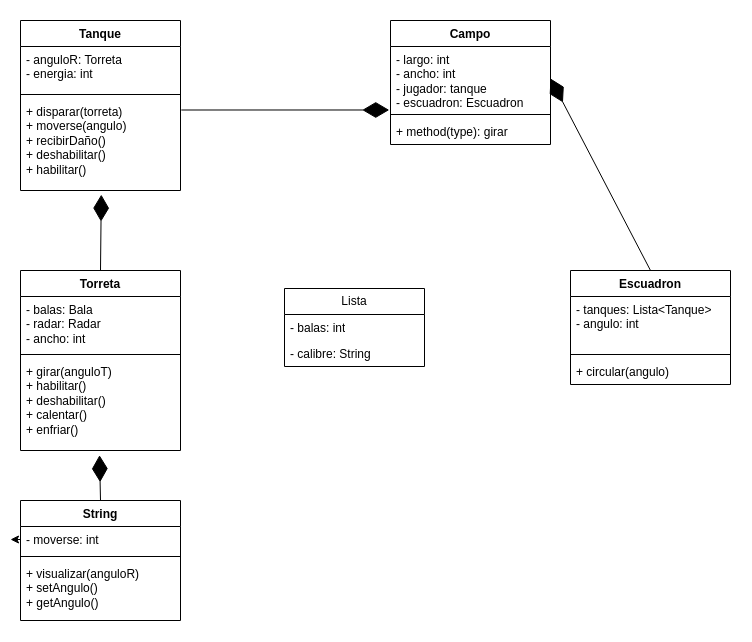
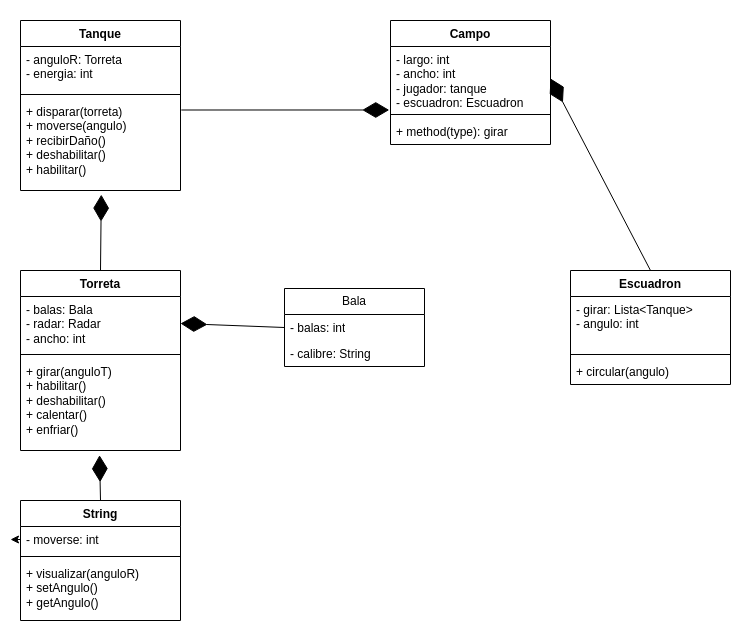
  <mxCell id="0" />
  <mxCell id="1" parent="0" />
  <mxCell id="2" value="Escuadron" style="swimlane;fontStyle=1;align=center;verticalAlign=top;childLayout=stackLayout;horizontal=1;startSize=26;horizontalStack=0;resizeParent=1;resizeParentMax=0;resizeLast=0;collapsible=1;marginBottom=0;whiteSpace=wrap;html=1;" vertex="1" parent="1"><mxGeometry x="570" y="270" width="160" height="114" as="geometry" /></mxCell>
- <mxCell id="3" value="- tanques: Lista&amp;lt;Tanque&amp;gt;&lt;br&gt;- angulo: int" style="text;strokeColor=none;fillColor=none;align=left;verticalAlign=top;spacingLeft=4;spacingRight=4;overflow=hidden;rotatable=0;points=[[0,0.5],[1,0.5]];portConstraint=eastwest;whiteSpace=wrap;html=1;" vertex="1" parent="2"><mxGeometry y="26" width="160" height="54" as="geometry" /></mxCell>
+ <mxCell id="3" value="- girar: Lista&amp;lt;Tanque&amp;gt;&lt;br&gt;- angulo: int" style="text;strokeColor=none;fillColor=none;align=left;verticalAlign=top;spacingLeft=4;spacingRight=4;overflow=hidden;rotatable=0;points=[[0,0.5],[1,0.5]];portConstraint=eastwest;whiteSpace=wrap;html=1;" vertex="1" parent="2"><mxGeometry y="26" width="160" height="54" as="geometry" /></mxCell>
  <mxCell id="4" value="" style="line;strokeWidth=1;fillColor=none;align=left;verticalAlign=middle;spacingTop=-1;spacingLeft=3;spacingRight=3;rotatable=0;labelPosition=right;points=[];portConstraint=eastwest;strokeColor=inherit;" vertex="1" parent="2"><mxGeometry y="80" width="160" height="8" as="geometry" /></mxCell>
  <mxCell id="5" value="+ circular(angulo)" style="text;strokeColor=none;fillColor=none;align=left;verticalAlign=top;spacingLeft=4;spacingRight=4;overflow=hidden;rotatable=0;points=[[0,0.5],[1,0.5]];portConstraint=eastwest;whiteSpace=wrap;html=1;" vertex="1" parent="2"><mxGeometry y="88" width="160" height="26" as="geometry" /></mxCell>
  <mxCell id="6" value="Tanque" style="swimlane;fontStyle=1;align=center;verticalAlign=top;childLayout=stackLayout;horizontal=1;startSize=26;horizontalStack=0;resizeParent=1;resizeParentMax=0;resizeLast=0;collapsible=1;marginBottom=0;whiteSpace=wrap;html=1;" vertex="1" parent="1"><mxGeometry x="20" y="20" width="160" height="170" as="geometry" /></mxCell>
  <mxCell id="7" value="- anguloR: Torreta&lt;br&gt;- energia: int" style="text;strokeColor=none;fillColor=none;align=left;verticalAlign=top;spacingLeft=4;spacingRight=4;overflow=hidden;rotatable=0;points=[[0,0.5],[1,0.5]];portConstraint=eastwest;whiteSpace=wrap;html=1;" vertex="1" parent="6"><mxGeometry y="26" width="160" height="44" as="geometry" /></mxCell>
  <mxCell id="8" value="" style="line;strokeWidth=1;fillColor=none;align=left;verticalAlign=middle;spacingTop=-1;spacingLeft=3;spacingRight=3;rotatable=0;labelPosition=right;points=[];portConstraint=eastwest;strokeColor=inherit;" vertex="1" parent="6"><mxGeometry y="70" width="160" height="8" as="geometry" /></mxCell>
  <mxCell id="9" value="+ disparar(torreta)&lt;br&gt;+ moverse(angulo)&lt;br&gt;+ recibirDaño()&lt;br&gt;+ deshabilitar()&lt;br&gt;+ habilitar()" style="text;strokeColor=none;fillColor=none;align=left;verticalAlign=top;spacingLeft=4;spacingRight=4;overflow=hidden;rotatable=0;points=[[0,0.5],[1,0.5]];portConstraint=eastwest;whiteSpace=wrap;html=1;" vertex="1" parent="6"><mxGeometry y="78" width="160" height="92" as="geometry" /></mxCell>
- <mxCell id="10" value="Lista" style="swimlane;fontStyle=0;childLayout=stackLayout;horizontal=1;startSize=26;fillColor=none;horizontalStack=0;resizeParent=1;resizeParentMax=0;resizeLast=0;collapsible=1;marginBottom=0;whiteSpace=wrap;html=1;" vertex="1" parent="1"><mxGeometry x="284" y="288" width="140" height="78" as="geometry" /></mxCell>
+ <mxCell id="10" value="Bala" style="swimlane;fontStyle=0;childLayout=stackLayout;horizontal=1;startSize=26;fillColor=none;horizontalStack=0;resizeParent=1;resizeParentMax=0;resizeLast=0;collapsible=1;marginBottom=0;whiteSpace=wrap;html=1;" vertex="1" parent="1"><mxGeometry x="284" y="288" width="140" height="78" as="geometry" /></mxCell>
  <mxCell id="11" value="- balas: int" style="text;strokeColor=none;fillColor=none;align=left;verticalAlign=top;spacingLeft=4;spacingRight=4;overflow=hidden;rotatable=0;points=[[0,0.5],[1,0.5]];portConstraint=eastwest;whiteSpace=wrap;html=1;" vertex="1" parent="10"><mxGeometry y="26" width="140" height="26" as="geometry" /></mxCell>
  <mxCell id="12" value="- calibre: String" style="text;strokeColor=none;fillColor=none;align=left;verticalAlign=top;spacingLeft=4;spacingRight=4;overflow=hidden;rotatable=0;points=[[0,0.5],[1,0.5]];portConstraint=eastwest;whiteSpace=wrap;html=1;" vertex="1" parent="10"><mxGeometry y="52" width="140" height="26" as="geometry" /></mxCell>
  <mxCell id="13" value="String" style="swimlane;fontStyle=1;align=center;verticalAlign=top;childLayout=stackLayout;horizontal=1;startSize=26;horizontalStack=0;resizeParent=1;resizeParentMax=0;resizeLast=0;collapsible=1;marginBottom=0;whiteSpace=wrap;html=1;" vertex="1" parent="1"><mxGeometry x="20" y="500" width="160" height="120" as="geometry" /></mxCell>
  <mxCell id="14" style="edgeStyle=orthogonalEdgeStyle;rounded=0;orthogonalLoop=1;jettySize=auto;html=1;exitX=0;exitY=0.5;exitDx=0;exitDy=0;" edge="1" parent="13" source="15"><mxGeometry relative="1" as="geometry"><mxPoint x="-10" y="39" as="targetPoint" /></mxGeometry></mxCell>
  <mxCell id="15" value="- moverse: int" style="text;strokeColor=none;fillColor=none;align=left;verticalAlign=top;spacingLeft=4;spacingRight=4;overflow=hidden;rotatable=0;points=[[0,0.5],[1,0.5]];portConstraint=eastwest;whiteSpace=wrap;html=1;" vertex="1" parent="13"><mxGeometry y="26" width="160" height="26" as="geometry" /></mxCell>
  <mxCell id="16" value="" style="line;strokeWidth=1;fillColor=none;align=left;verticalAlign=middle;spacingTop=-1;spacingLeft=3;spacingRight=3;rotatable=0;labelPosition=right;points=[];portConstraint=eastwest;strokeColor=inherit;" vertex="1" parent="13"><mxGeometry y="52" width="160" height="8" as="geometry" /></mxCell>
  <mxCell id="17" value="+ visualizar(anguloR)&lt;br&gt;+ setAngulo()&lt;br&gt;+ getAngulo()" style="text;strokeColor=none;fillColor=none;align=left;verticalAlign=top;spacingLeft=4;spacingRight=4;overflow=hidden;rotatable=0;points=[[0,0.5],[1,0.5]];portConstraint=eastwest;whiteSpace=wrap;html=1;" vertex="1" parent="13"><mxGeometry y="60" width="160" height="60" as="geometry" /></mxCell>
  <mxCell id="18" value="Campo" style="swimlane;fontStyle=1;align=center;verticalAlign=top;childLayout=stackLayout;horizontal=1;startSize=26;horizontalStack=0;resizeParent=1;resizeParentMax=0;resizeLast=0;collapsible=1;marginBottom=0;whiteSpace=wrap;html=1;" vertex="1" parent="1"><mxGeometry x="390" y="20" width="160" height="124" as="geometry" /></mxCell>
  <mxCell id="19" value="- largo: int&lt;br&gt;- ancho: int&lt;br&gt;- jugador: tanque&lt;br&gt;- escuadron: Escuadron" style="text;strokeColor=none;fillColor=none;align=left;verticalAlign=top;spacingLeft=4;spacingRight=4;overflow=hidden;rotatable=0;points=[[0,0.5],[1,0.5]];portConstraint=eastwest;whiteSpace=wrap;html=1;" vertex="1" parent="18"><mxGeometry y="26" width="160" height="64" as="geometry" /></mxCell>
  <mxCell id="20" value="" style="line;strokeWidth=1;fillColor=none;align=left;verticalAlign=middle;spacingTop=-1;spacingLeft=3;spacingRight=3;rotatable=0;labelPosition=right;points=[];portConstraint=eastwest;strokeColor=inherit;" vertex="1" parent="18"><mxGeometry y="90" width="160" height="8" as="geometry" /></mxCell>
  <mxCell id="21" value="+ method(type): girar" style="text;strokeColor=none;fillColor=none;align=left;verticalAlign=top;spacingLeft=4;spacingRight=4;overflow=hidden;rotatable=0;points=[[0,0.5],[1,0.5]];portConstraint=eastwest;whiteSpace=wrap;html=1;" vertex="1" parent="18"><mxGeometry y="98" width="160" height="26" as="geometry" /></mxCell>
  <mxCell id="22" value="Torreta" style="swimlane;fontStyle=1;align=center;verticalAlign=top;childLayout=stackLayout;horizontal=1;startSize=26;horizontalStack=0;resizeParent=1;resizeParentMax=0;resizeLast=0;collapsible=1;marginBottom=0;whiteSpace=wrap;html=1;" vertex="1" parent="1"><mxGeometry x="20" y="270" width="160" height="180" as="geometry" /></mxCell>
  <mxCell id="23" value="- balas: Bala&lt;br&gt;- radar: Radar&lt;br&gt;- ancho: int" style="text;strokeColor=none;fillColor=none;align=left;verticalAlign=top;spacingLeft=4;spacingRight=4;overflow=hidden;rotatable=0;points=[[0,0.5],[1,0.5]];portConstraint=eastwest;whiteSpace=wrap;html=1;" vertex="1" parent="22"><mxGeometry y="26" width="160" height="54" as="geometry" /></mxCell>
  <mxCell id="24" value="" style="line;strokeWidth=1;fillColor=none;align=left;verticalAlign=middle;spacingTop=-1;spacingLeft=3;spacingRight=3;rotatable=0;labelPosition=right;points=[];portConstraint=eastwest;strokeColor=inherit;" vertex="1" parent="22"><mxGeometry y="80" width="160" height="8" as="geometry" /></mxCell>
  <mxCell id="25" value="+ girar(anguloT)&lt;br&gt;+ habilitar()&lt;br&gt;+ deshabilitar()&lt;br&gt;+ calentar()&lt;br&gt;+ enfriar()" style="text;strokeColor=none;fillColor=none;align=left;verticalAlign=top;spacingLeft=4;spacingRight=4;overflow=hidden;rotatable=0;points=[[0,0.5],[1,0.5]];portConstraint=eastwest;whiteSpace=wrap;html=1;" vertex="1" parent="22"><mxGeometry y="88" width="160" height="92" as="geometry" /></mxCell>
  <mxCell id="26" value="" style="endArrow=diamondThin;endFill=1;endSize=24;html=1;rounded=0;entryX=0.494;entryY=1.051;entryDx=0;entryDy=0;entryPerimeter=0;exitX=0.5;exitY=0;exitDx=0;exitDy=0;" edge="1" parent="1" source="13" target="25"><mxGeometry width="160" relative="1" as="geometry"><mxPoint x="230" y="520" as="sourcePoint" /><mxPoint x="390" y="520" as="targetPoint" /></mxGeometry></mxCell>
  <mxCell id="27" value="" style="endArrow=diamondThin;endFill=1;endSize=24;html=1;rounded=0;exitX=1.005;exitY=0.125;exitDx=0;exitDy=0;exitPerimeter=0;entryX=-0.008;entryY=0.992;entryDx=0;entryDy=0;entryPerimeter=0;" edge="1" parent="1" source="9" target="19"><mxGeometry width="160" relative="1" as="geometry"><mxPoint x="210" y="110" as="sourcePoint" /><mxPoint x="370" y="110" as="targetPoint" /></mxGeometry></mxCell>
+ <mxCell id="28" value="" style="endArrow=diamondThin;endFill=1;endSize=24;html=1;rounded=0;entryX=1;entryY=0.5;entryDx=0;entryDy=0;exitX=0;exitY=0.5;exitDx=0;exitDy=0;" edge="1" parent="1" source="11" target="23"><mxGeometry width="160" relative="1" as="geometry"><mxPoint x="424" y="470" as="sourcePoint" /><mxPoint x="584" y="470" as="targetPoint" /></mxGeometry></mxCell>
  <mxCell id="29" value="" style="endArrow=diamondThin;endFill=1;endSize=24;html=1;rounded=0;entryX=0.505;entryY=1.045;entryDx=0;entryDy=0;entryPerimeter=0;exitX=0.5;exitY=0;exitDx=0;exitDy=0;" edge="1" parent="1" source="22" target="9"><mxGeometry width="160" relative="1" as="geometry"><mxPoint x="220" y="330" as="sourcePoint" /><mxPoint x="380" y="330" as="targetPoint" /></mxGeometry></mxCell>
  <mxCell id="30" value="" style="endArrow=diamondThin;endFill=1;endSize=24;html=1;rounded=0;entryX=1;entryY=0.5;entryDx=0;entryDy=0;exitX=0.5;exitY=0;exitDx=0;exitDy=0;" edge="1" parent="1" source="2" target="19"><mxGeometry width="160" relative="1" as="geometry"><mxPoint x="550" y="170" as="sourcePoint" /><mxPoint x="710" y="170" as="targetPoint" /></mxGeometry></mxCell>
